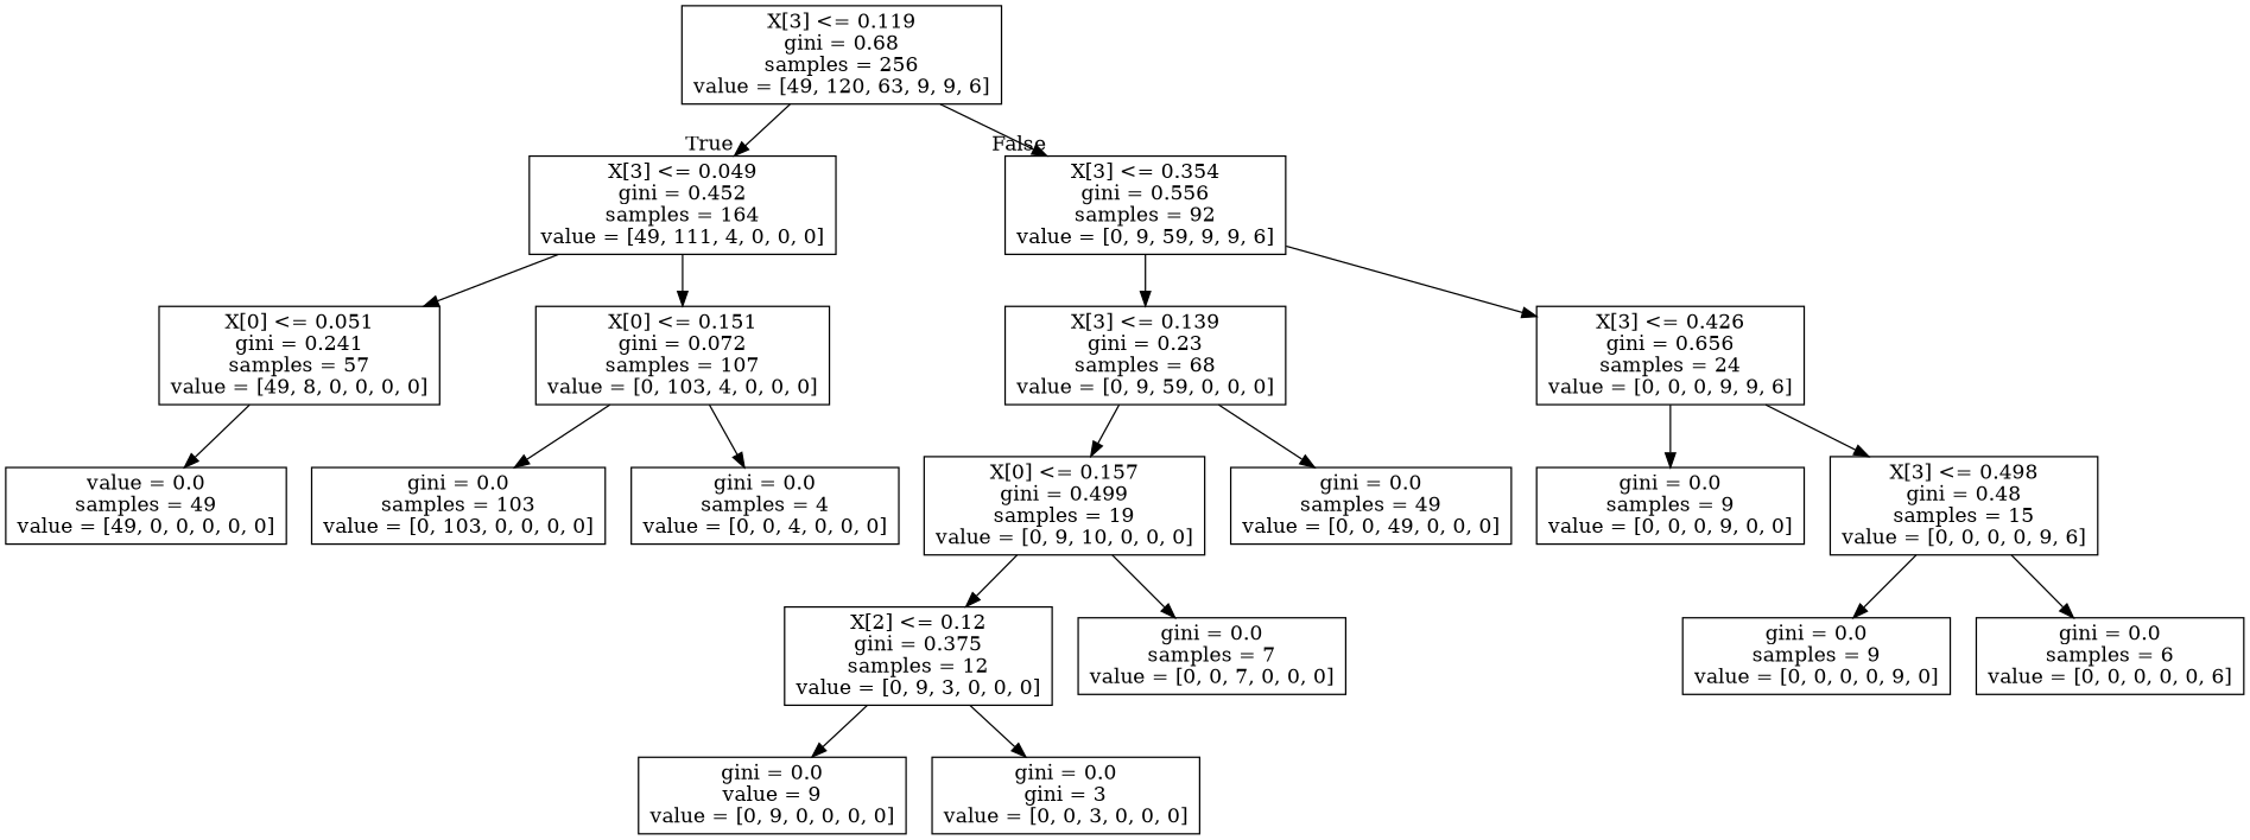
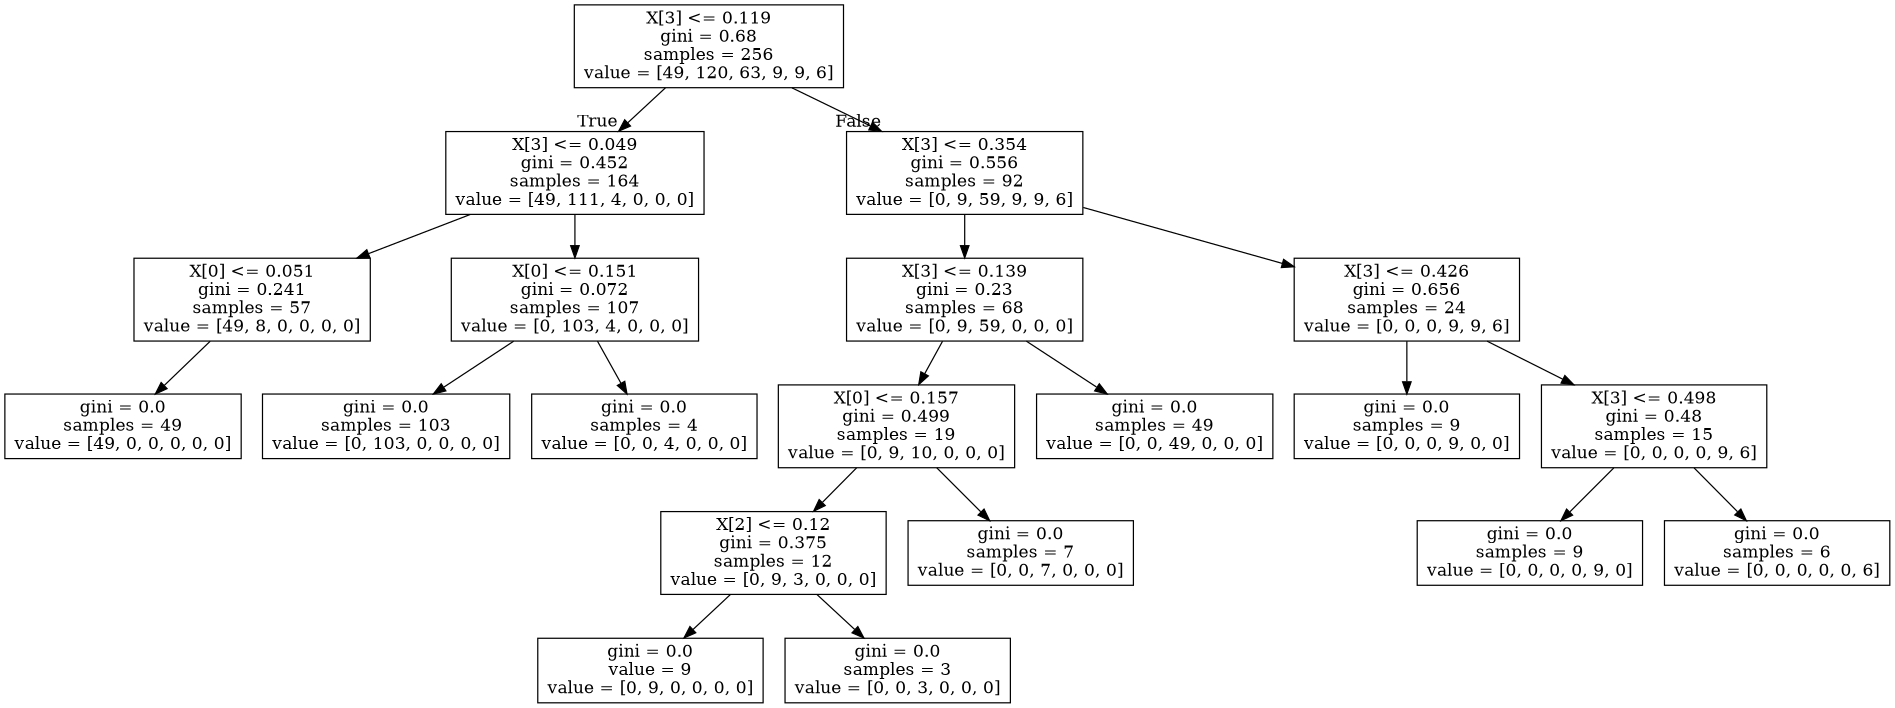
  digraph {
    node [shape=box]
    n1 [label="X[3] <= 0.119\ngini = 0.68\nsamples = 256\nvalue = [49, 120, 63, 9, 9, 6]"]
    n2 [label="X[3] <= 0.049\ngini = 0.452\nsamples = 164\nvalue = [49, 111, 4, 0, 0, 0]"]
    n3 [label="X[3] <= 0.354\ngini = 0.556\nsamples = 92\nvalue = [0, 9, 59, 9, 9, 6]"]
    n4 [label="X[0] <= 0.051\ngini = 0.241\nsamples = 57\nvalue = [49, 8, 0, 0, 0, 0]"]
    n5 [label="X[0] <= 0.151\ngini = 0.072\nsamples = 107\nvalue = [0, 103, 4, 0, 0, 0]"]
    n6 [label="X[3] <= 0.139\ngini = 0.23\nsamples = 68\nvalue = [0, 9, 59, 0, 0, 0]"]
    n7 [label="X[3] <= 0.426\ngini = 0.656\nsamples = 24\nvalue = [0, 0, 0, 9, 9, 6]"]
-   n8 [label="value = 0.0\nsamples = 49\nvalue = [49, 0, 0, 0, 0, 0]"]
+   n8 [label="gini = 0.0\nsamples = 49\nvalue = [49, 0, 0, 0, 0, 0]"]
    n9 [label="gini = 0.0\nsamples = 103\nvalue = [0, 103, 0, 0, 0, 0]"]
    n10 [label="gini = 0.0\nsamples = 4\nvalue = [0, 0, 4, 0, 0, 0]"]
    n11 [label="X[0] <= 0.157\ngini = 0.499\nsamples = 19\nvalue = [0, 9, 10, 0, 0, 0]"]
    n12 [label="gini = 0.0\nsamples = 49\nvalue = [0, 0, 49, 0, 0, 0]"]
    n13 [label="gini = 0.0\nsamples = 9\nvalue = [0, 0, 0, 9, 0, 0]"]
    n14 [label="X[3] <= 0.498\ngini = 0.48\nsamples = 15\nvalue = [0, 0, 0, 0, 9, 6]"]
    n15 [label="X[2] <= 0.12\ngini = 0.375\nsamples = 12\nvalue = [0, 9, 3, 0, 0, 0]"]
    n16 [label="gini = 0.0\nsamples = 7\nvalue = [0, 0, 7, 0, 0, 0]"]
    n17 [label="gini = 0.0\nvalue = 9\nvalue = [0, 9, 0, 0, 0, 0]"]
-   n18 [label="gini = 0.0\ngini = 3\nvalue = [0, 0, 3, 0, 0, 0]"]
+   n18 [label="gini = 0.0\nsamples = 3\nvalue = [0, 0, 3, 0, 0, 0]"]
    n19 [label="gini = 0.0\nsamples = 9\nvalue = [0, 0, 0, 0, 9, 0]"]
    n20 [label="gini = 0.0\nsamples = 6\nvalue = [0, 0, 0, 0, 0, 6]"]
    n1 -> n2 [headlabel=True labelangle=45 labeldistance=2.5]
    n1 -> n3 [headlabel=False labelangle=-45 labeldistance=2.5]
    n2 -> n4
    n2 -> n5
    n3 -> n6
    n3 -> n7
    n4 -> n8
    n5 -> n9
    n5 -> n10
    n6 -> n11
    n6 -> n12
    n7 -> n13
    n7 -> n14
    n11 -> n15
    n11 -> n16
    n14 -> n19
    n14 -> n20
    n15 -> n17
    n15 -> n18
  }
